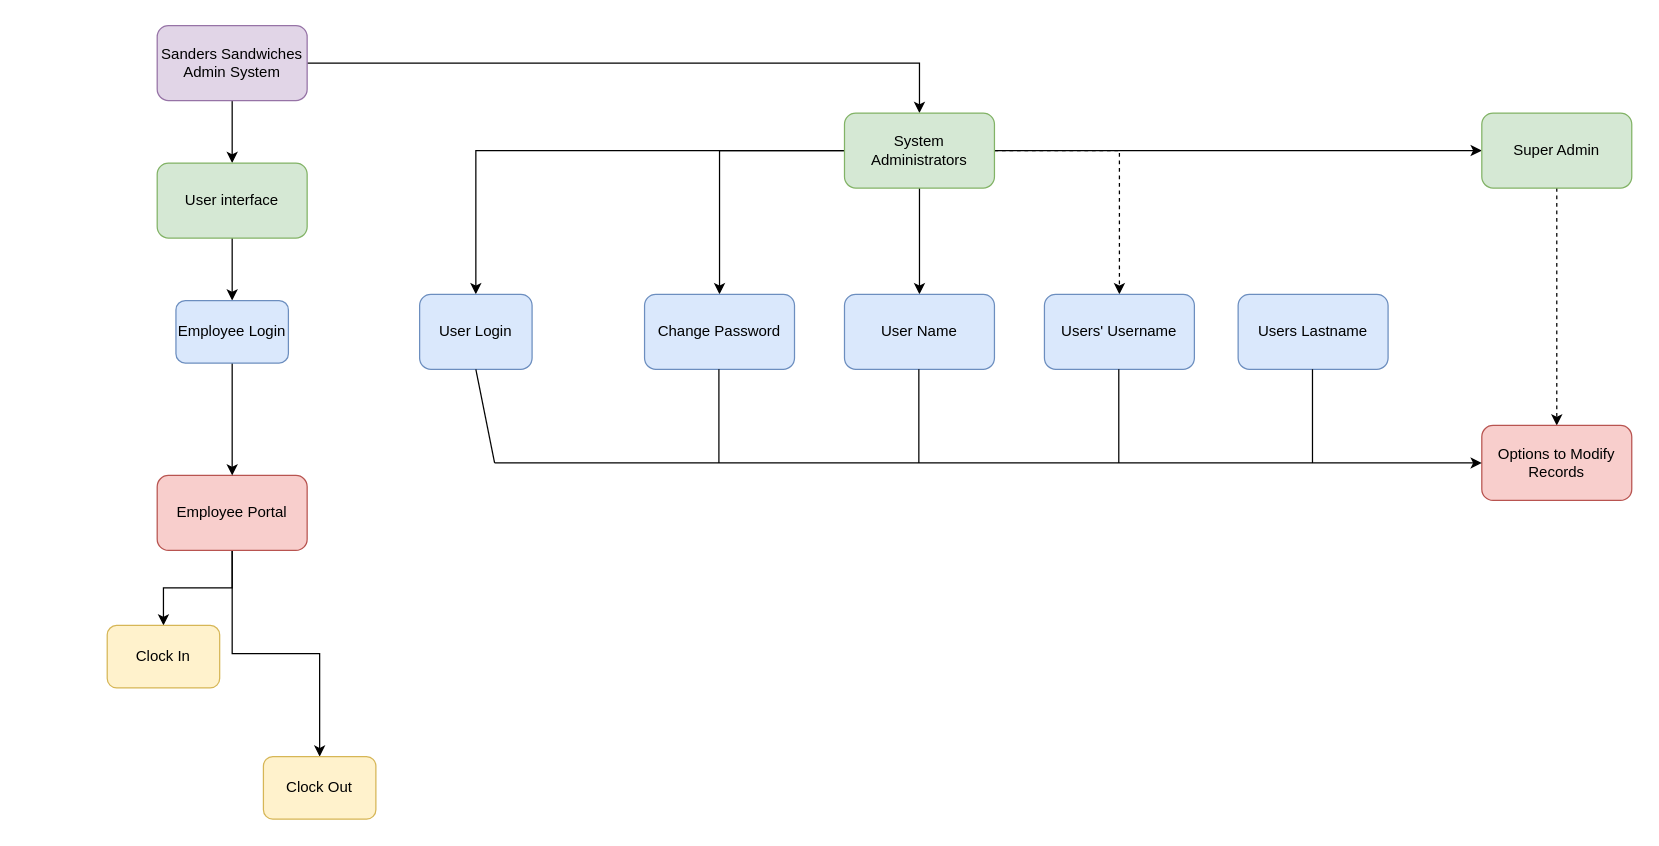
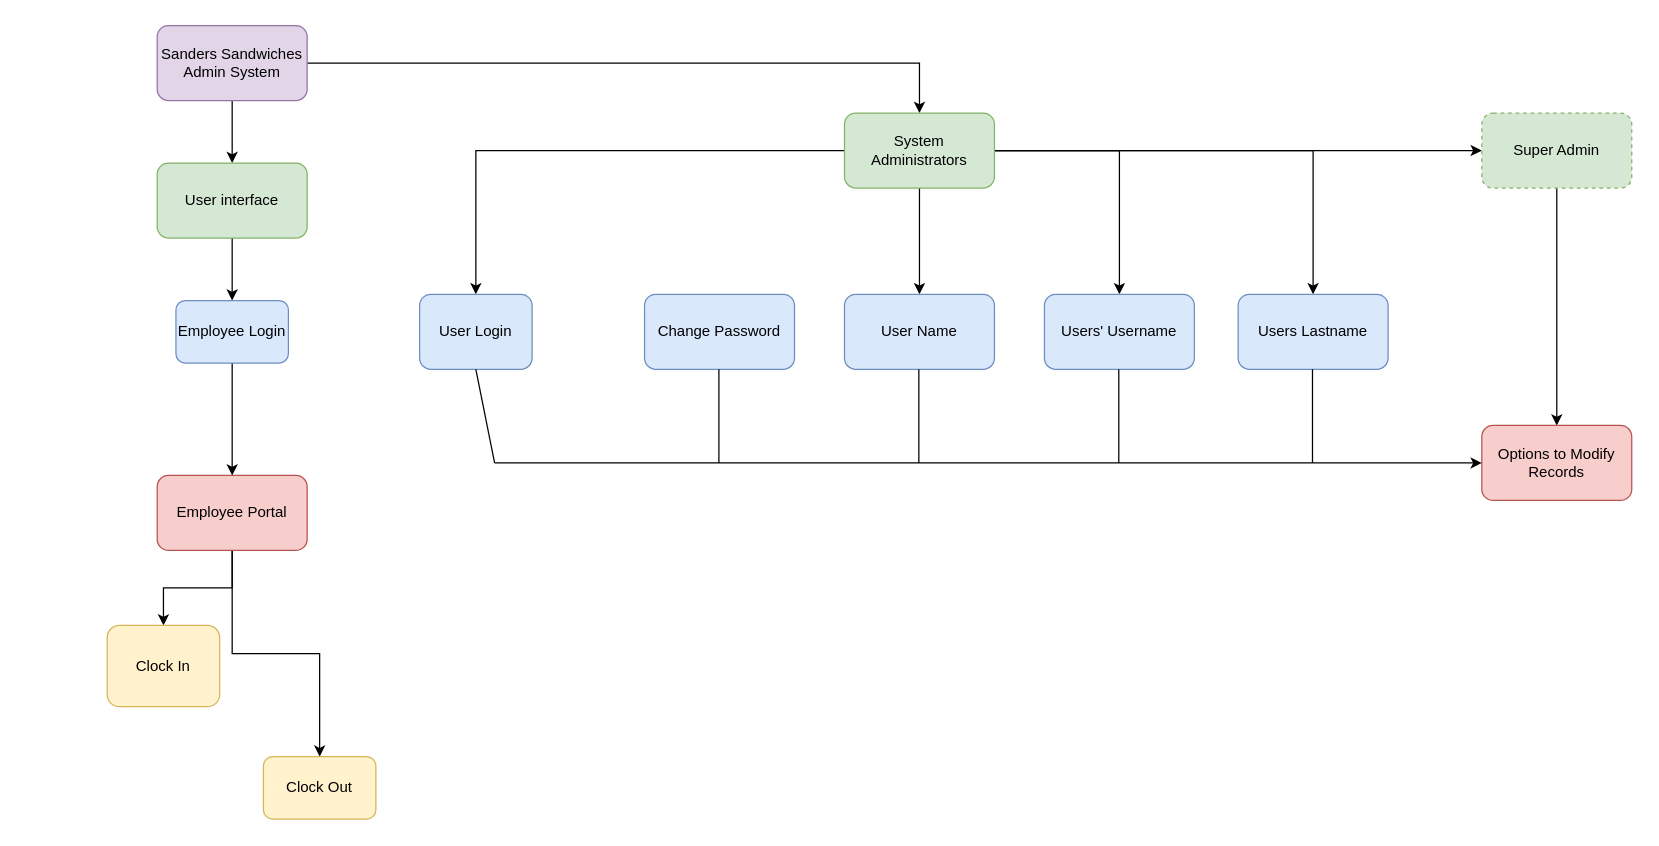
  <mxCell id="0" />
  <mxCell id="1" parent="0" />
  <mxCell id="2" value="" style="edgeStyle=orthogonalEdgeStyle;rounded=0;orthogonalLoop=1;jettySize=auto;html=1;" parent="1" edge="1"><mxGeometry relative="1" as="geometry"><mxPoint x="175" y="239.94" as="sourcePoint" /><mxPoint x="175" y="289.94" as="targetPoint" /></mxGeometry></mxCell>
  <mxCell id="3" value="" style="edgeStyle=orthogonalEdgeStyle;rounded=0;orthogonalLoop=1;jettySize=auto;html=1;" parent="1" source="5" target="22" edge="1"><mxGeometry relative="1" as="geometry" /></mxCell>
  <mxCell id="4" style="edgeStyle=orthogonalEdgeStyle;rounded=0;orthogonalLoop=1;jettySize=auto;html=1;" parent="1" source="5" target="18" edge="1"><mxGeometry relative="1" as="geometry" /></mxCell>
  <mxCell id="5" value="Sanders Sandwiches Admin System" style="rounded=1;whiteSpace=wrap;html=1;fillColor=#e1d5e7;strokeColor=#9673a6;" parent="1" vertex="1"><mxGeometry x="125" y="20" width="120" height="60" as="geometry" /></mxCell>
  <mxCell id="6" style="edgeStyle=orthogonalEdgeStyle;rounded=0;orthogonalLoop=1;jettySize=auto;html=1;entryX=0.5;entryY=0;entryDx=0;entryDy=0;" edge="1" parent="1" source="8" target="29"><mxGeometry relative="1" as="geometry" /></mxCell>
  <mxCell id="7" style="edgeStyle=orthogonalEdgeStyle;rounded=0;orthogonalLoop=1;jettySize=auto;html=1;" edge="1" parent="1" source="8" target="28"><mxGeometry relative="1" as="geometry" /></mxCell>
  <mxCell id="8" value="Employee Portal" style="rounded=1;whiteSpace=wrap;html=1;fillColor=#f8cecc;strokeColor=#b85450;" parent="1" vertex="1"><mxGeometry x="125" y="380" width="120" height="60" as="geometry" /></mxCell>
  <mxCell id="9" value="" style="edgeStyle=orthogonalEdgeStyle;rounded=0;orthogonalLoop=1;jettySize=auto;html=1;" parent="1" edge="1"><mxGeometry relative="1" as="geometry"><mxPoint x="20" y="454.94" as="sourcePoint" /></mxGeometry></mxCell>
  <mxCell id="10" value="" style="edgeStyle=orthogonalEdgeStyle;rounded=0;orthogonalLoop=1;jettySize=auto;html=1;" parent="1" edge="1"><mxGeometry relative="1" as="geometry"><mxPoint x="20" y="514.94" as="sourcePoint" /></mxGeometry></mxCell>
  <mxCell id="11" value="" style="edgeStyle=orthogonalEdgeStyle;rounded=0;orthogonalLoop=1;jettySize=auto;html=1;" parent="1" edge="1"><mxGeometry relative="1" as="geometry"><mxPoint x="20" y="584.94" as="sourcePoint" /></mxGeometry></mxCell>
  <mxCell id="12" value="" style="edgeStyle=orthogonalEdgeStyle;rounded=0;orthogonalLoop=1;jettySize=auto;html=1;" parent="1" edge="1"><mxGeometry relative="1" as="geometry"><mxPoint x="20" y="654.94" as="sourcePoint" /></mxGeometry></mxCell>
  <mxCell id="13" style="edgeStyle=orthogonalEdgeStyle;rounded=0;orthogonalLoop=1;jettySize=auto;html=1;entryX=0.5;entryY=0;entryDx=0;entryDy=0;" edge="1" parent="1" source="18" target="19"><mxGeometry relative="1" as="geometry" /></mxCell>
- <mxCell id="14" style="edgeStyle=orthogonalEdgeStyle;rounded=0;orthogonalLoop=1;jettySize=auto;html=1;entryX=0.5;entryY=0;entryDx=0;entryDy=0;" edge="1" parent="1" source="18" target="20"><mxGeometry relative="1" as="geometry" /></mxCell>
+ <mxCell id="14" style="edgeStyle=orthogonalEdgeStyle;rounded=0;orthogonalLoop=1;jettySize=auto;html=1;" edge="1" parent="1" source="18" target="27"><mxGeometry relative="1" as="geometry" /></mxCell>
  <mxCell id="15" style="edgeStyle=orthogonalEdgeStyle;rounded=0;orthogonalLoop=1;jettySize=auto;html=1;entryX=0.5;entryY=0;entryDx=0;entryDy=0;" edge="1" parent="1" source="18" target="25"><mxGeometry relative="1" as="geometry" /></mxCell>
- <mxCell id="16" style="edgeStyle=orthogonalEdgeStyle;rounded=0;orthogonalLoop=1;jettySize=auto;html=1;entryX=0.5;entryY=0;entryDx=0;entryDy=0;dashed=1;" edge="1" parent="1" source="18" target="26"><mxGeometry relative="1" as="geometry" /></mxCell>
+ <mxCell id="16" style="edgeStyle=orthogonalEdgeStyle;rounded=0;orthogonalLoop=1;jettySize=auto;html=1;entryX=0.5;entryY=0;entryDx=0;entryDy=0;" edge="1" parent="1" source="18" target="26"><mxGeometry relative="1" as="geometry" /></mxCell>
  <mxCell id="17" style="edgeStyle=orthogonalEdgeStyle;rounded=0;orthogonalLoop=1;jettySize=auto;html=1;entryX=0;entryY=0.5;entryDx=0;entryDy=0;" edge="1" parent="1" source="18" target="31"><mxGeometry relative="1" as="geometry" /></mxCell>
  <mxCell id="18" value="System Administrators" style="rounded=1;whiteSpace=wrap;html=1;fillColor=#d5e8d4;strokeColor=#82b366;" parent="1" vertex="1"><mxGeometry x="675" y="90" width="120" height="60" as="geometry" /></mxCell>
  <mxCell id="19" value="User Login" style="rounded=1;whiteSpace=wrap;html=1;fillColor=#dae8fc;strokeColor=#6c8ebf;" parent="1" vertex="1"><mxGeometry x="335" y="235" width="90" height="60" as="geometry" /></mxCell>
  <mxCell id="20" value="Change Password" style="rounded=1;whiteSpace=wrap;html=1;fillColor=#dae8fc;strokeColor=#6c8ebf;" parent="1" vertex="1"><mxGeometry x="515" y="235" width="120" height="60" as="geometry" /></mxCell>
  <mxCell id="21" value="" style="edgeStyle=orthogonalEdgeStyle;rounded=0;orthogonalLoop=1;jettySize=auto;html=1;" parent="1" source="22" target="24" edge="1"><mxGeometry relative="1" as="geometry" /></mxCell>
  <mxCell id="22" value="User interface" style="rounded=1;whiteSpace=wrap;html=1;fillColor=#d5e8d4;strokeColor=#82b366;" parent="1" vertex="1"><mxGeometry x="125" y="130" width="120" height="60" as="geometry" /></mxCell>
  <mxCell id="23" style="edgeStyle=orthogonalEdgeStyle;rounded=0;orthogonalLoop=1;jettySize=auto;html=1;" edge="1" parent="1" source="24" target="8"><mxGeometry relative="1" as="geometry" /></mxCell>
  <mxCell id="24" value="Employee Login" style="rounded=1;whiteSpace=wrap;html=1;fillColor=#dae8fc;strokeColor=#6c8ebf;" parent="1" vertex="1"><mxGeometry x="140" y="240" width="90" height="50" as="geometry" /></mxCell>
  <mxCell id="25" value="User Name" style="rounded=1;whiteSpace=wrap;html=1;fillColor=#dae8fc;strokeColor=#6c8ebf;" vertex="1" parent="1"><mxGeometry x="675" y="235" width="120" height="60" as="geometry" /></mxCell>
  <mxCell id="26" value="Users' Username" style="rounded=1;whiteSpace=wrap;html=1;fillColor=#dae8fc;strokeColor=#6c8ebf;" vertex="1" parent="1"><mxGeometry x="835" y="235" width="120" height="60" as="geometry" /></mxCell>
  <mxCell id="27" value="Users Lastname" style="rounded=1;whiteSpace=wrap;html=1;fillColor=#dae8fc;strokeColor=#6c8ebf;" vertex="1" parent="1"><mxGeometry x="990" y="235" width="120" height="60" as="geometry" /></mxCell>
  <mxCell id="28" value="Clock Out" style="rounded=1;whiteSpace=wrap;html=1;fillColor=#fff2cc;strokeColor=#d6b656;" vertex="1" parent="1"><mxGeometry x="210" y="605" width="90" height="50" as="geometry" /></mxCell>
- <mxCell id="29" value="Clock In" style="rounded=1;whiteSpace=wrap;html=1;fillColor=#fff2cc;strokeColor=#d6b656;" vertex="1" parent="1"><mxGeometry x="85" y="500" width="90" height="50" as="geometry" /></mxCell>
- <mxCell id="30" style="edgeStyle=orthogonalEdgeStyle;rounded=0;orthogonalLoop=1;jettySize=auto;html=1;dashed=1;" edge="1" parent="1" source="31" target="32"><mxGeometry relative="1" as="geometry" /></mxCell>
- <mxCell id="31" value="Super Admin" style="rounded=1;whiteSpace=wrap;html=1;fillColor=#d5e8d4;strokeColor=#82b366;" vertex="1" parent="1"><mxGeometry x="1185" y="90" width="120" height="60" as="geometry" /></mxCell>
+ <mxCell id="29" value="Clock In" style="rounded=1;whiteSpace=wrap;html=1;fillColor=#fff2cc;strokeColor=#d6b656;" vertex="1" parent="1"><mxGeometry x="85" y="500" width="90" height="65" as="geometry" /></mxCell>
+ <mxCell id="30" style="edgeStyle=orthogonalEdgeStyle;rounded=0;orthogonalLoop=1;jettySize=auto;html=1;" edge="1" parent="1" source="31" target="32"><mxGeometry relative="1" as="geometry" /></mxCell>
+ <mxCell id="31" value="Super Admin" style="rounded=1;whiteSpace=wrap;html=1;fillColor=#d5e8d4;strokeColor=#82b366;dashed=1;" vertex="1" parent="1"><mxGeometry x="1185" y="90" width="120" height="60" as="geometry" /></mxCell>
  <mxCell id="32" value="Options to Modify Records" style="rounded=1;whiteSpace=wrap;html=1;fillColor=#f8cecc;strokeColor=#b85450;" vertex="1" parent="1"><mxGeometry x="1185" y="340" width="120" height="60" as="geometry" /></mxCell>
  <mxCell id="33" value="" style="endArrow=none;html=1;entryX=0.5;entryY=1;entryDx=0;entryDy=0;" edge="1" parent="1" target="19"><mxGeometry width="50" height="50" relative="1" as="geometry"><mxPoint x="395" y="370" as="sourcePoint" /><mxPoint x="395" y="320" as="targetPoint" /></mxGeometry></mxCell>
  <mxCell id="34" value="" style="endArrow=none;html=1;entryX=0.5;entryY=1;entryDx=0;entryDy=0;" edge="1" parent="1"><mxGeometry width="50" height="50" relative="1" as="geometry"><mxPoint x="574.5" y="370" as="sourcePoint" /><mxPoint x="574.5" y="295" as="targetPoint" /></mxGeometry></mxCell>
  <mxCell id="35" value="" style="endArrow=none;html=1;entryX=0.5;entryY=1;entryDx=0;entryDy=0;" edge="1" parent="1"><mxGeometry width="50" height="50" relative="1" as="geometry"><mxPoint x="734.5" y="370" as="sourcePoint" /><mxPoint x="734.5" y="295" as="targetPoint" /></mxGeometry></mxCell>
  <mxCell id="36" value="" style="endArrow=none;html=1;entryX=0.5;entryY=1;entryDx=0;entryDy=0;" edge="1" parent="1"><mxGeometry width="50" height="50" relative="1" as="geometry"><mxPoint x="894.5" y="370" as="sourcePoint" /><mxPoint x="894.5" y="295" as="targetPoint" /></mxGeometry></mxCell>
  <mxCell id="37" value="" style="endArrow=none;html=1;entryX=0.5;entryY=1;entryDx=0;entryDy=0;" edge="1" parent="1"><mxGeometry width="50" height="50" relative="1" as="geometry"><mxPoint x="1049.5" y="370" as="sourcePoint" /><mxPoint x="1049.5" y="295" as="targetPoint" /></mxGeometry></mxCell>
  <mxCell id="38" value="" style="endArrow=classic;html=1;entryX=0;entryY=0.5;entryDx=0;entryDy=0;" edge="1" parent="1" target="32"><mxGeometry width="50" height="50" relative="1" as="geometry"><mxPoint x="395" y="370" as="sourcePoint" /><mxPoint x="1175" y="370" as="targetPoint" /></mxGeometry></mxCell>
